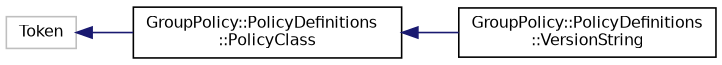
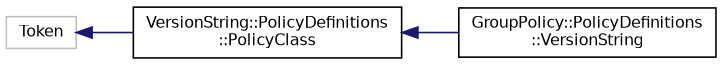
  digraph {
    rankdir=LR
    node [color=black fillcolor=white fontname=Helvetica fontsize=10 shape=record style=filled]
    edge [color=midnightblue dir=back fontname=Helvetica fontsize=10 labelfontname=Helvetica labelfontsize=10 style=solid]
    n1 [color=grey75 height=0.2 label=Token width=0.4]
-   n2 [height=0.2 label="GroupPolicy::PolicyDefinitions\l::PolicyClass" width=0.4]
+   n2 [height=0.2 label="VersionString::PolicyDefinitions\l::PolicyClass" width=0.4]
    n3 [height=0.2 label="GroupPolicy::PolicyDefinitions\l::VersionString" width=0.4]
    n1 -> n2
    n2 -> n3
  }
